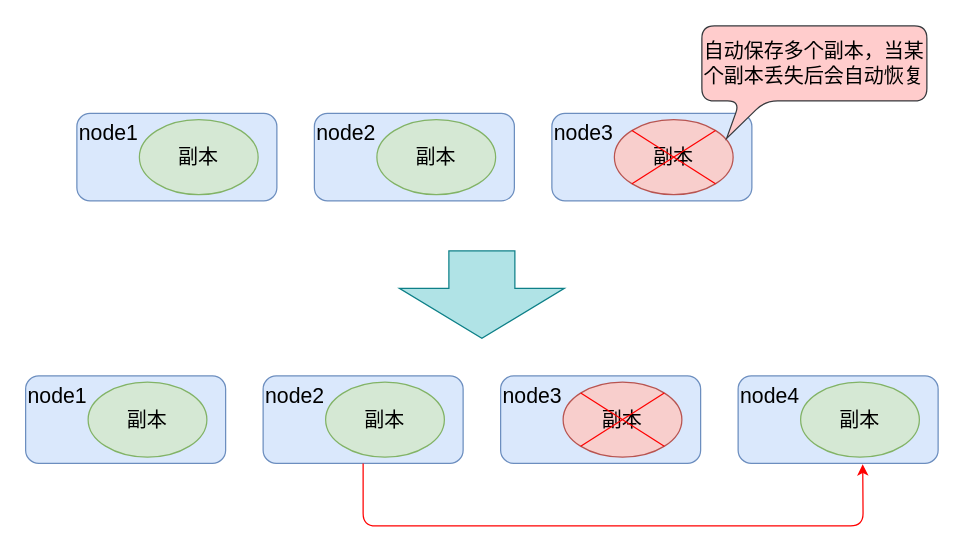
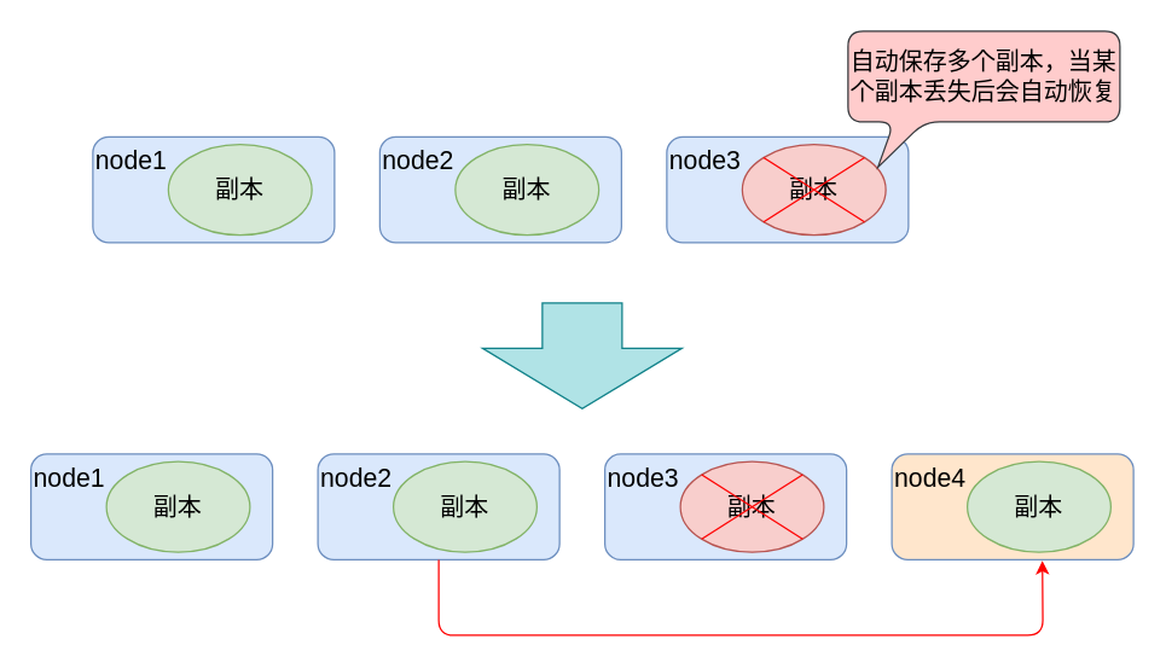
  <mxCell id="0" />
  <mxCell id="1" parent="0" />
  <mxCell id="2" value="" style="group" vertex="1" connectable="0" parent="1"><mxGeometry x="61" y="90" width="160" height="70" as="geometry" /></mxCell>
  <mxCell id="3" value="node1" style="rounded=1;whiteSpace=wrap;html=1;fillColor=#dae8fc;strokeColor=#6c8ebf;fontSize=17;align=left;verticalAlign=top;container=0;" vertex="1" parent="2"><mxGeometry width="160" height="70" as="geometry" /></mxCell>
  <mxCell id="4" value="副本" style="ellipse;whiteSpace=wrap;html=1;fillColor=#d5e8d4;strokeColor=#82b366;fontSize=16;container=0;" vertex="1" parent="2"><mxGeometry x="50" y="5" width="95" height="60" as="geometry" /></mxCell>
  <mxCell id="5" value="" style="group" vertex="1" connectable="0" parent="1"><mxGeometry x="251" y="90" width="160" height="70" as="geometry" /></mxCell>
  <mxCell id="6" value="node2" style="rounded=1;whiteSpace=wrap;html=1;fillColor=#dae8fc;strokeColor=#6c8ebf;fontSize=17;align=left;verticalAlign=top;" vertex="1" parent="5"><mxGeometry width="160" height="70" as="geometry" /></mxCell>
  <mxCell id="7" value="副本" style="ellipse;whiteSpace=wrap;html=1;fillColor=#d5e8d4;strokeColor=#82b366;fontSize=16;" vertex="1" parent="5"><mxGeometry x="50" y="5" width="95" height="60" as="geometry" /></mxCell>
  <mxCell id="8" value="" style="group" vertex="1" connectable="0" parent="1"><mxGeometry x="441" y="90" width="160" height="70" as="geometry" /></mxCell>
  <mxCell id="9" value="node3" style="rounded=1;whiteSpace=wrap;html=1;fillColor=#dae8fc;strokeColor=#6c8ebf;fontSize=17;align=left;verticalAlign=top;" vertex="1" parent="8"><mxGeometry width="160" height="70" as="geometry" /></mxCell>
  <mxCell id="10" value="副本" style="ellipse;whiteSpace=wrap;html=1;fillColor=#f8cecc;strokeColor=#b85450;fontSize=16;" vertex="1" parent="8"><mxGeometry x="50" y="5" width="95" height="60" as="geometry" /></mxCell>
  <mxCell id="11" value="" style="endArrow=none;html=1;rounded=0;fontSize=16;exitX=1;exitY=0;exitDx=0;exitDy=0;entryX=0;entryY=1;entryDx=0;entryDy=0;strokeColor=#FF0000;" edge="1" parent="8" source="10" target="10"><mxGeometry width="50" height="50" relative="1" as="geometry"><mxPoint x="-100" y="90" as="sourcePoint" /><mxPoint x="-50" y="40" as="targetPoint" /></mxGeometry></mxCell>
  <mxCell id="12" value="" style="endArrow=none;html=1;rounded=0;fontSize=16;entryX=0;entryY=0;entryDx=0;entryDy=0;exitX=1;exitY=1;exitDx=0;exitDy=0;strokeColor=#FF0000;" edge="1" parent="8" source="10" target="10"><mxGeometry width="50" height="50" relative="1" as="geometry"><mxPoint x="10" y="130" as="sourcePoint" /><mxPoint x="60" y="80" as="targetPoint" /></mxGeometry></mxCell>
  <mxCell id="13" value="自动保存多个副本，当某个副本丢失后会自动恢复" style="shape=callout;perimeter=calloutPerimeter;rounded=1;fontSize=16;size=30;position=0.17;position2=0.11;fillColor=#ffcccc;strokeColor=#36393d;align=left;whiteSpace=wrap;" vertex="1" parent="1"><mxGeometry x="561" width="180" height="90" as="geometry" y="20" /></mxCell>
  <mxCell id="14" value="" style="group" vertex="1" connectable="0" parent="1"><mxGeometry x="20" y="300" width="160" height="70" as="geometry" /></mxCell>
  <mxCell id="15" value="node1" style="rounded=1;whiteSpace=wrap;html=1;fillColor=#dae8fc;strokeColor=#6c8ebf;fontSize=17;align=left;verticalAlign=top;container=0;" vertex="1" parent="14"><mxGeometry width="160" height="70" as="geometry" /></mxCell>
  <mxCell id="16" value="副本" style="ellipse;whiteSpace=wrap;html=1;fillColor=#d5e8d4;strokeColor=#82b366;fontSize=16;container=0;" vertex="1" parent="14"><mxGeometry x="50" y="5" width="95" height="60" as="geometry" /></mxCell>
  <mxCell id="17" value="" style="group" vertex="1" connectable="0" parent="1"><mxGeometry x="210" y="300" width="160" height="70" as="geometry" /></mxCell>
  <mxCell id="18" value="node2" style="rounded=1;whiteSpace=wrap;html=1;fillColor=#dae8fc;strokeColor=#6c8ebf;fontSize=17;align=left;verticalAlign=top;" vertex="1" parent="17"><mxGeometry width="160" height="70" as="geometry" /></mxCell>
  <mxCell id="19" value="副本" style="ellipse;whiteSpace=wrap;html=1;fillColor=#d5e8d4;strokeColor=#82b366;fontSize=16;" vertex="1" parent="17"><mxGeometry x="50" y="5" width="95" height="60" as="geometry" /></mxCell>
  <mxCell id="20" value="" style="group" vertex="1" connectable="0" parent="1"><mxGeometry x="400" y="300" width="160" height="70" as="geometry" /></mxCell>
  <mxCell id="21" value="node3" style="rounded=1;whiteSpace=wrap;html=1;fillColor=#dae8fc;strokeColor=#6c8ebf;fontSize=17;align=left;verticalAlign=top;" vertex="1" parent="20"><mxGeometry width="160" height="70" as="geometry" /></mxCell>
  <mxCell id="22" value="副本" style="ellipse;whiteSpace=wrap;html=1;fillColor=#f8cecc;strokeColor=#b85450;fontSize=16;" vertex="1" parent="20"><mxGeometry x="50" y="5" width="95" height="60" as="geometry" /></mxCell>
  <mxCell id="23" value="" style="endArrow=none;html=1;rounded=0;fontSize=16;exitX=1;exitY=0;exitDx=0;exitDy=0;entryX=0;entryY=1;entryDx=0;entryDy=0;strokeColor=#FF0000;" edge="1" parent="20" source="22" target="22"><mxGeometry width="50" height="50" relative="1" as="geometry"><mxPoint x="-100" y="90" as="sourcePoint" /><mxPoint x="-50" y="40" as="targetPoint" /></mxGeometry></mxCell>
  <mxCell id="24" value="" style="endArrow=none;html=1;rounded=0;fontSize=16;entryX=0;entryY=0;entryDx=0;entryDy=0;exitX=1;exitY=1;exitDx=0;exitDy=0;strokeColor=#FF0000;" edge="1" parent="20" source="22" target="22"><mxGeometry width="50" height="50" relative="1" as="geometry"><mxPoint x="10" y="130" as="sourcePoint" /><mxPoint x="60" y="80" as="targetPoint" /></mxGeometry></mxCell>
  <mxCell id="25" value="" style="group" vertex="1" connectable="0" parent="1"><mxGeometry x="590" y="300" width="160" height="70" as="geometry" /></mxCell>
- <mxCell id="26" value="node4" style="rounded=1;whiteSpace=wrap;html=1;fillColor=#dae8fc;strokeColor=#6c8ebf;fontSize=17;align=left;verticalAlign=top;" vertex="1" parent="25"><mxGeometry width="160" height="70" as="geometry" /></mxCell>
+ <mxCell id="26" value="node4" style="rounded=1;whiteSpace=wrap;html=1;fillColor=#ffe6cc;strokeColor=#6c8ebf;fontSize=17;align=left;verticalAlign=top;" vertex="1" parent="25"><mxGeometry width="160" height="70" as="geometry" /></mxCell>
  <mxCell id="27" value="副本" style="ellipse;whiteSpace=wrap;html=1;fillColor=#d5e8d4;strokeColor=#82b366;fontSize=16;" vertex="1" parent="25"><mxGeometry x="50" y="5" width="95" height="60" as="geometry" /></mxCell>
  <mxCell id="28" style="edgeStyle=none;rounded=1;orthogonalLoop=1;jettySize=auto;html=1;exitX=0.5;exitY=1;exitDx=0;exitDy=0;entryX=0.623;entryY=1.011;entryDx=0;entryDy=0;entryPerimeter=0;strokeColor=#FF0000;fontSize=16;fillColor=#e51400;" edge="1" parent="1" source="18" target="26"><mxGeometry relative="1" as="geometry"><Array as="points"><mxPoint x="290" y="420" /><mxPoint x="690" y="420" /></Array></mxGeometry></mxCell>
  <mxCell id="29" value="" style="html=1;shadow=0;dashed=0;align=center;verticalAlign=middle;shape=mxgraph.arrows2.arrow;dy=0.6;dx=40;direction=south;notch=0;rounded=1;fontSize=16;fillColor=#b0e3e6;strokeColor=#0e8088;" vertex="1" parent="1"><mxGeometry x="319" y="200" width="132" height="70" as="geometry" /></mxCell>
